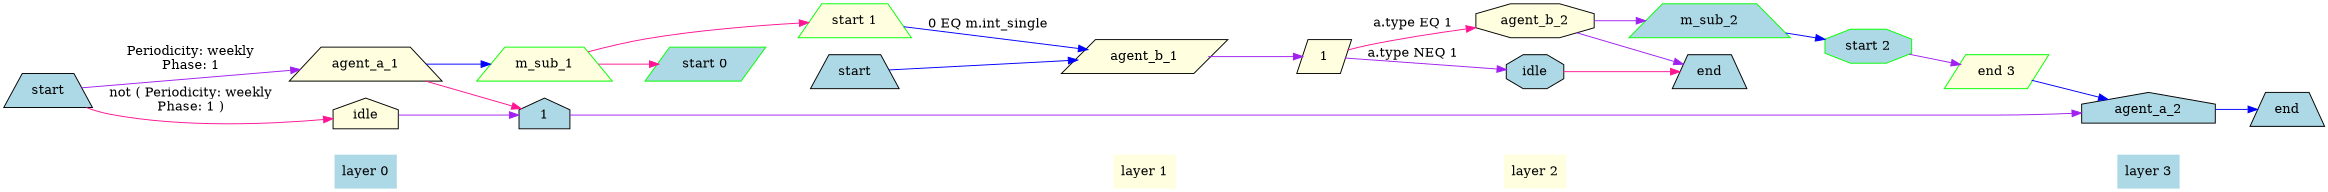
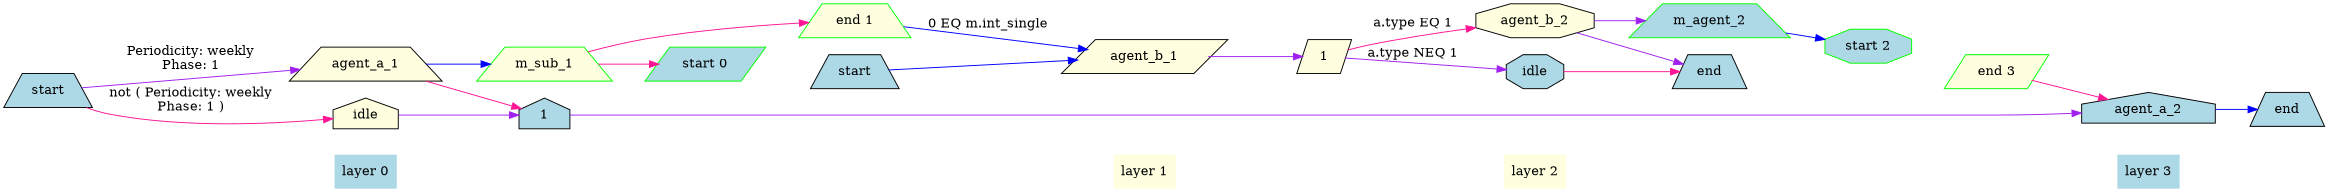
  digraph {
    rankdir=LR
    node [fillcolor=lightblue shape=trapezium style=filled]
    n1 [label="layer 0" shape=plaintext]
    n2 [fillcolor=lightyellow label=agent_a_1]
    n3 [fillcolor=lightyellow label=idle shape=house]
    layer_0_b [shape=point style=invis fillcolor=""]
    layer_0_a [shape=point style=invis fillcolor=""]
    n6 [color="#00ff00" label="start 0" shape=parallelogram]
    n7 [fillcolor=lightyellow label="layer 1" shape=plaintext]
    n8 [fillcolor=lightyellow label=agent_b_1 shape=parallelogram]
    layer_1_b [shape=point style=invis fillcolor=""]
-   n10 [color="#00ff00" fillcolor=lightyellow label="start 1"]
+   n10 [color="#00ff00" fillcolor=lightyellow label="end 1"]
    layer_1_a [shape=point style=invis fillcolor=""]
    n12 [fillcolor=lightyellow label="layer 2" shape=plaintext]
    n13 [fillcolor=lightyellow label=agent_b_2 shape=octagon]
    n14 [label=idle shape=octagon]
    layer_2_b [shape=point style=invis fillcolor=""]
    layer_2_a [shape=point style=invis fillcolor=""]
    n17 [color="#00ff00" label="start 2" shape=octagon]
    n18 [label="layer 3" shape=plaintext]
    n19 [label=agent_a_2 shape=house]
    layer_3_b [shape=point style=invis fillcolor=""]
    n21 [color="#00ff00" fillcolor=lightyellow label="end 3" shape=parallelogram]
    layer_3_a [shape=point style=invis fillcolor=""]
    n23 [label=1 shape=house]
    n24 [color="#00ff00" fillcolor=lightyellow label=m_sub_1]
    n25 [fillcolor=lightyellow label=1 shape=parallelogram]
    n26 [label=end]
-   n27 [color="#00ff00" label=m_sub_2]
+   n27 [color="#00ff00" label=m_agent_2]
    n28 [label=end]
    n29 [label=start]
    n30 [label=start]
    subgraph sub_1 {
      rank=same
      n1
      n2
      n3
    }
    subgraph sub_2 {
      rank=same
      layer_0_b
    }
    subgraph sub_3 {
      rank=same
      layer_0_a
      n6
    }
    subgraph sub_4 {
      rank=same
      n7
      n8
    }
    subgraph sub_5 {
      rank=same
      layer_1_b
      n10
    }
    subgraph sub_6 {
      rank=same
      layer_1_a
    }
    subgraph sub_7 {
      rank=same
      n12
      n13
      n14
    }
    subgraph sub_8 {
      rank=same
      layer_2_b
    }
    subgraph sub_9 {
      rank=same
      layer_2_a
      n17
    }
    subgraph sub_10 {
      rank=same
      n18
      n19
    }
    subgraph sub_11 {
      rank=same
      layer_3_b
      n21
    }
    subgraph sub_12 {
      rank=same
      layer_3_a
    }
    n1 -> layer_0_a [style=invis]
    n2 -> n23 [color=deeppink]
    n2 -> n24 [color=blue]
    n3 -> n23 [color=purple]
    layer_0_b -> n1 [style=invis]
    layer_0_a -> layer_1_b [style=invis]
    n7 -> layer_1_a [style=invis]
    n8 -> n25 [color=purple]
    layer_1_b -> n7 [style=invis]
    n10 -> n8 [color=blue label="0 EQ m.int_single"]
    layer_1_a -> layer_2_b [style=invis]
    n12 -> layer_2_a [style=invis]
    n13 -> n26 [color=purple]
    n13 -> n27 [color=purple]
    n14 -> n26 [color=deeppink]
    layer_2_b -> n12 [style=invis]
    layer_2_a -> layer_3_b [style=invis]
-   n17 -> n21 [color=purple]
    n18 -> layer_3_a [style=invis]
    n19 -> n28 [color=blue]
    layer_3_b -> n18 [style=invis]
-   n21 -> n19 [color=blue]
+   n21 -> n19 [color=deeppink]
    n23 -> n19 [color=purple]
    n24 -> n6 [color=deeppink]
    n24 -> n10 [color=deeppink]
    n25 -> n13 [color=deeppink label="a.type EQ 1"]
    n25 -> n14 [color=purple label="a.type NEQ 1"]
    n27 -> n17 [color=blue]
    n29 -> n2 [color=purple label="Periodicity: weekly\nPhase: 1"]
    n29 -> n3 [color=deeppink label="not ( Periodicity: weekly\nPhase: 1 )"]
    n30 -> n8 [color=blue]
  }
